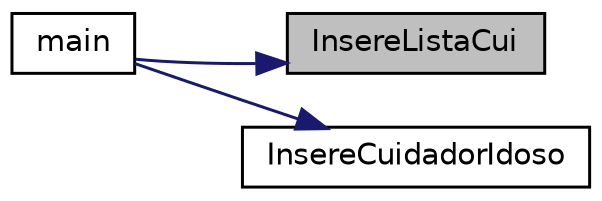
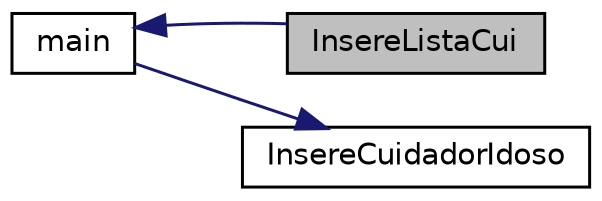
  digraph {
    rankdir=RL
    node [color=black fillcolor=white fontname=Helvetica fontsize=10 shape=record style=filled]
    edge [color=midnightblue dir=back fontname=Helvetica fontsize=10 labelfontname=Helvetica labelfontsize=10 style=solid]
    n1 [fillcolor=grey75 fontcolor=black height=0.2 label=InsereListaCui width=0.4]
    n2 [height=0.2 label=main width=0.4]
    n3 [height=0.2 label=InsereCuidadorIdoso width=0.4]
-   n1 -> n2
+   n2 -> n1
    n3 -> n2
  }
